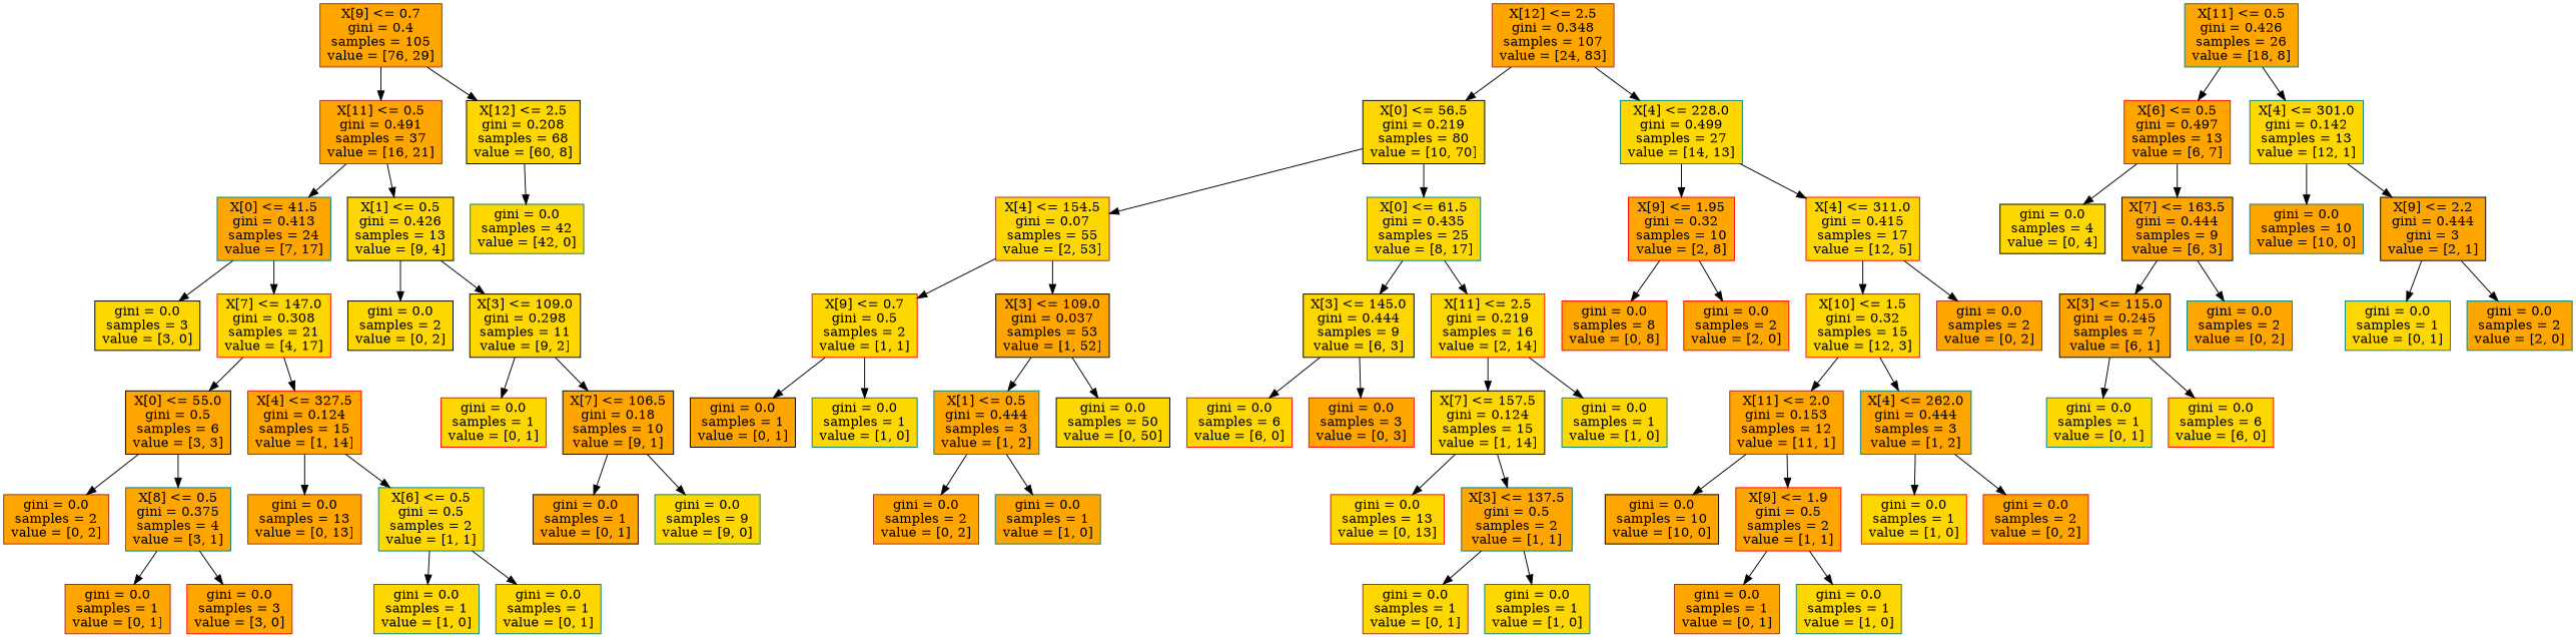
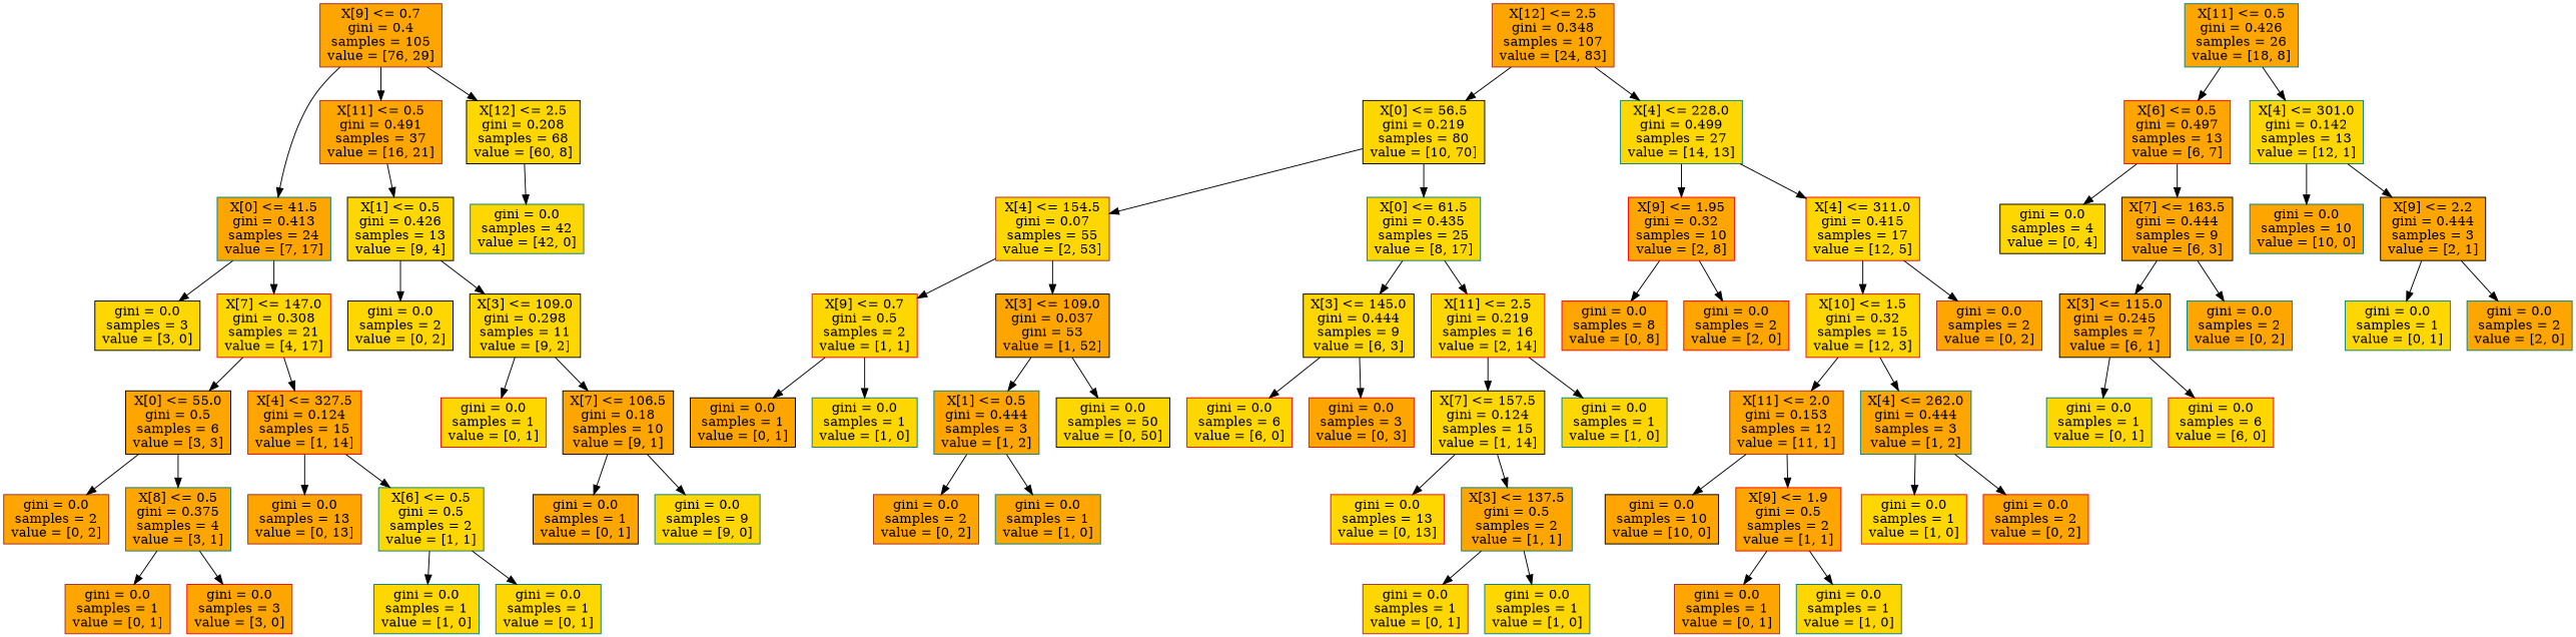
  digraph {
    node [color=teal fillcolor=orange shape=box style=filled]
    n1 [color=brown label="X[9] <= 0.7\ngini = 0.4\nsamples = 105\nvalue = [76, 29]"]
    n2 [color=brown label="X[11] <= 0.5\ngini = 0.491\nsamples = 37\nvalue = [16, 21]"]
    n3 [color=black fillcolor=gold label="X[12] <= 2.5\ngini = 0.208\nsamples = 68\nvalue = [60, 8]"]
    n4 [color=brown label="X[12] <= 2.5\ngini = 0.348\nsamples = 107\nvalue = [24, 83]"]
    n5 [color=black fillcolor=gold label="X[0] <= 56.5\ngini = 0.219\nsamples = 80\nvalue = [10, 70]"]
    n6 [fillcolor=gold label="X[4] <= 228.0\ngini = 0.499\nsamples = 27\nvalue = [14, 13]"]
    n7 [label="X[0] <= 41.5\ngini = 0.413\nsamples = 24\nvalue = [7, 17]"]
    n8 [color=black fillcolor=gold label="X[1] <= 0.5\ngini = 0.426\nsamples = 13\nvalue = [9, 4]"]
    n9 [fillcolor=gold label="gini = 0.0\nsamples = 42\nvalue = [42, 0]"]
    n10 [color=black fillcolor=gold label="gini = 0.0\nsamples = 3\nvalue = [3, 0]"]
    n11 [color=red fillcolor=gold label="X[7] <= 147.0\ngini = 0.308\nsamples = 21\nvalue = [4, 17]"]
    n12 [color=black fillcolor=gold label="gini = 0.0\nsamples = 2\nvalue = [0, 2]"]
    n13 [color=black fillcolor=gold label="X[3] <= 109.0\ngini = 0.298\nsamples = 11\nvalue = [9, 2]"]
    n14 [color=black label="X[0] <= 55.0\ngini = 0.5\nsamples = 6\nvalue = [3, 3]"]
    n15 [color=red label="X[4] <= 327.5\ngini = 0.124\nsamples = 15\nvalue = [1, 14]"]
    n16 [color=brown label="gini = 0.0\nsamples = 2\nvalue = [0, 2]"]
    n17 [label="X[8] <= 0.5\ngini = 0.375\nsamples = 4\nvalue = [3, 1]"]
    n18 [color=brown label="gini = 0.0\nsamples = 13\nvalue = [0, 13]"]
    n19 [fillcolor=gold label="X[6] <= 0.5\ngini = 0.5\nsamples = 2\nvalue = [1, 1]"]
    n20 [color=brown label="gini = 0.0\nsamples = 1\nvalue = [0, 1]"]
    n21 [color=red label="gini = 0.0\nsamples = 3\nvalue = [3, 0]"]
    n22 [fillcolor=gold label="gini = 0.0\nsamples = 1\nvalue = [1, 0]"]
    n23 [fillcolor=gold label="gini = 0.0\nsamples = 1\nvalue = [0, 1]"]
    n24 [color=red fillcolor=gold label="gini = 0.0\nsamples = 1\nvalue = [0, 1]"]
    n25 [color=black label="X[7] <= 106.5\ngini = 0.18\nsamples = 10\nvalue = [9, 1]"]
    n26 [color=black label="gini = 0.0\nsamples = 1\nvalue = [0, 1]"]
    n27 [fillcolor=gold label="gini = 0.0\nsamples = 9\nvalue = [9, 0]"]
    n28 [label="X[11] <= 0.5\ngini = 0.426\nsamples = 26\nvalue = [18, 8]"]
    n29 [color=red label="X[6] <= 0.5\ngini = 0.497\nsamples = 13\nvalue = [6, 7]"]
    n30 [fillcolor=gold label="X[4] <= 301.0\ngini = 0.142\nsamples = 13\nvalue = [12, 1]"]
    n31 [color=black fillcolor=gold label="gini = 0.0\nsamples = 4\nvalue = [0, 4]"]
    n32 [color=black label="X[7] <= 163.5\ngini = 0.444\nsamples = 9\nvalue = [6, 3]"]
    n33 [label="gini = 0.0\nsamples = 10\nvalue = [10, 0]"]
-   n34 [color=black label="X[9] <= 2.2\ngini = 0.444\ngini = 3\nvalue = [2, 1]"]
+   n34 [color=black label="X[9] <= 2.2\ngini = 0.444\nsamples = 3\nvalue = [2, 1]"]
    n35 [color=black label="X[3] <= 115.0\ngini = 0.245\nsamples = 7\nvalue = [6, 1]"]
    n36 [label="gini = 0.0\nsamples = 2\nvalue = [0, 2]"]
    n37 [fillcolor=gold label="gini = 0.0\nsamples = 1\nvalue = [0, 1]"]
    n38 [color=red fillcolor=gold label="gini = 0.0\nsamples = 6\nvalue = [6, 0]"]
    n39 [fillcolor=gold label="gini = 0.0\nsamples = 1\nvalue = [0, 1]"]
    n40 [label="gini = 0.0\nsamples = 2\nvalue = [2, 0]"]
    n41 [color=brown fillcolor=gold label="X[4] <= 154.5\ngini = 0.07\nsamples = 55\nvalue = [2, 53]"]
    n42 [fillcolor=gold label="X[0] <= 61.5\ngini = 0.435\nsamples = 25\nvalue = [8, 17]"]
    n43 [color=red label="X[9] <= 1.95\ngini = 0.32\nsamples = 10\nvalue = [2, 8]"]
    n44 [color=red fillcolor=gold label="X[4] <= 311.0\ngini = 0.415\nsamples = 17\nvalue = [12, 5]"]
    n45 [color=red fillcolor=gold label="X[9] <= 0.7\ngini = 0.5\nsamples = 2\nvalue = [1, 1]"]
-   n46 [color=black label="X[3] <= 109.0\ngini = 0.037\nsamples = 53\nvalue = [1, 52]"]
+   n46 [color=black label="X[3] <= 109.0\ngini = 0.037\ngini = 53\nvalue = [1, 52]"]
    n47 [color=black fillcolor=gold label="X[3] <= 145.0\ngini = 0.444\nsamples = 9\nvalue = [6, 3]"]
    n48 [color=red fillcolor=gold label="X[11] <= 2.5\ngini = 0.219\nsamples = 16\nvalue = [2, 14]"]
    n49 [color=black label="gini = 0.0\nsamples = 1\nvalue = [0, 1]"]
    n50 [fillcolor=gold label="gini = 0.0\nsamples = 1\nvalue = [1, 0]"]
    n51 [label="X[1] <= 0.5\ngini = 0.444\nsamples = 3\nvalue = [1, 2]"]
    n52 [color=black fillcolor=gold label="gini = 0.0\nsamples = 50\nvalue = [0, 50]"]
    n53 [color=brown label="gini = 0.0\nsamples = 2\nvalue = [0, 2]"]
    n54 [label="gini = 0.0\nsamples = 1\nvalue = [1, 0]"]
    n55 [color=red fillcolor=gold label="gini = 0.0\nsamples = 6\nvalue = [6, 0]"]
    n56 [color=red label="gini = 0.0\nsamples = 3\nvalue = [0, 3]"]
    n57 [color=black fillcolor=gold label="X[7] <= 157.5\ngini = 0.124\nsamples = 15\nvalue = [1, 14]"]
    n58 [fillcolor=gold label="gini = 0.0\nsamples = 1\nvalue = [1, 0]"]
    n59 [color=red fillcolor=gold label="gini = 0.0\nsamples = 13\nvalue = [0, 13]"]
    n60 [label="X[3] <= 137.5\ngini = 0.5\nsamples = 2\nvalue = [1, 1]"]
    n61 [color=brown fillcolor=gold label="gini = 0.0\nsamples = 1\nvalue = [0, 1]"]
    n62 [fillcolor=gold label="gini = 0.0\nsamples = 1\nvalue = [1, 0]"]
    n63 [color=red label="gini = 0.0\nsamples = 8\nvalue = [0, 8]"]
    n64 [color=red label="gini = 0.0\nsamples = 2\nvalue = [2, 0]"]
    n65 [color=red fillcolor=gold label="X[10] <= 1.5\ngini = 0.32\nsamples = 15\nvalue = [12, 3]"]
    n66 [color=brown label="gini = 0.0\nsamples = 2\nvalue = [0, 2]"]
    n67 [color=brown label="X[11] <= 2.0\ngini = 0.153\nsamples = 12\nvalue = [11, 1]"]
    n68 [label="X[4] <= 262.0\ngini = 0.444\nsamples = 3\nvalue = [1, 2]"]
    n69 [color=black label="gini = 0.0\nsamples = 10\nvalue = [10, 0]"]
    n70 [color=red label="X[9] <= 1.9\ngini = 0.5\nsamples = 2\nvalue = [1, 1]"]
    n71 [color=red fillcolor=gold label="gini = 0.0\nsamples = 1\nvalue = [1, 0]"]
    n72 [color=red label="gini = 0.0\nsamples = 2\nvalue = [0, 2]"]
    n73 [color=brown label="gini = 0.0\nsamples = 1\nvalue = [0, 1]"]
    n74 [fillcolor=gold label="gini = 0.0\nsamples = 1\nvalue = [1, 0]"]
    n1 -> n2
    n1 -> n3
-   n2 -> n7
+   n1 -> n7
    n2 -> n8
    n3 -> n9
    n4 -> n5
    n4 -> n6
    n5 -> n41
    n5 -> n42
    n6 -> n43
    n6 -> n44
    n7 -> n10
    n7 -> n11
    n8 -> n12
    n8 -> n13
    n11 -> n14
    n11 -> n15
    n13 -> n24
    n13 -> n25
    n14 -> n16
    n14 -> n17
    n15 -> n18
    n15 -> n19
    n17 -> n20
    n17 -> n21
    n19 -> n22
    n19 -> n23
    n25 -> n26
    n25 -> n27
    n28 -> n29
    n28 -> n30
    n29 -> n31
    n29 -> n32
    n30 -> n33
    n30 -> n34
    n32 -> n35
    n32 -> n36
    n34 -> n39
    n34 -> n40
    n35 -> n37
    n35 -> n38
    n41 -> n45
    n41 -> n46
    n42 -> n47
    n42 -> n48
    n43 -> n63
    n43 -> n64
    n44 -> n65
    n44 -> n66
    n45 -> n49
    n45 -> n50
    n46 -> n51
    n46 -> n52
    n47 -> n55
    n47 -> n56
    n48 -> n57
    n48 -> n58
    n51 -> n53
    n51 -> n54
    n57 -> n59
    n57 -> n60
    n60 -> n61
    n60 -> n62
    n65 -> n67
    n65 -> n68
    n67 -> n69
    n67 -> n70
    n68 -> n71
    n68 -> n72
    n70 -> n73
    n70 -> n74
  }
